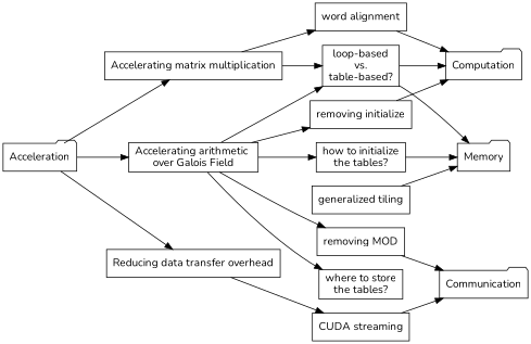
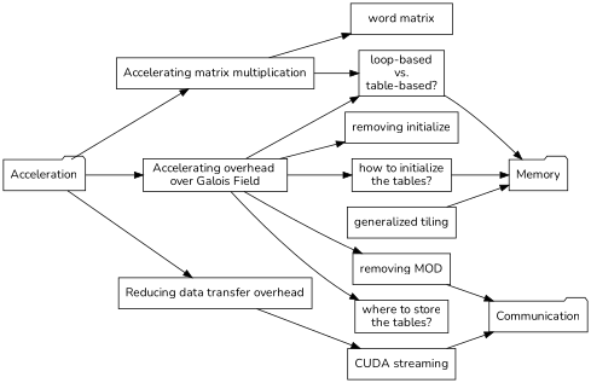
  digraph {
    fontname=Nunito
    rankdir=LR
    node [fontname=Nunito shape=box]
    edge [fontname=Nunito]
    n1 [label=Acceleration shape=folder]
-   n2 [label="Accelerating arithmetic \nover Galois Field"]
+   n2 [label="Accelerating overhead \nover Galois Field"]
    n3 [label="Accelerating matrix multiplication"]
    n4 [label="Reducing data transfer overhead"]
    n5 [label="loop-based\nvs.\ntable-based?"]
    n6 [label="removing MOD"]
    n7 [label="removing initialize"]
    n8 [label="where to store\nthe tables?"]
    n9 [label="how to initialize\nthe tables?"]
-   n10 [label="word alignment"]
+   n10 [label="word matrix"]
    n11 [label="CUDA streaming"]
-   n12 [label=Computation shape=folder]
    n13 [label=Memory shape=folder]
    n14 [label=Communication shape=folder]
    n15 [label="generalized tiling"]
    n1 -> n2
    n1 -> n3
    n1 -> n4
    n2 -> n5
    n2 -> n6
    n2 -> n7
    n2 -> n8
    n2 -> n9
    n3 -> n5
    n3 -> n10
    n4 -> n11
-   n5 -> n12
    n5 -> n13
    n6 -> n14
-   n7 -> n12
    n9 -> n13
-   n10 -> n12
    n11 -> n14
    n15 -> n13
  }
